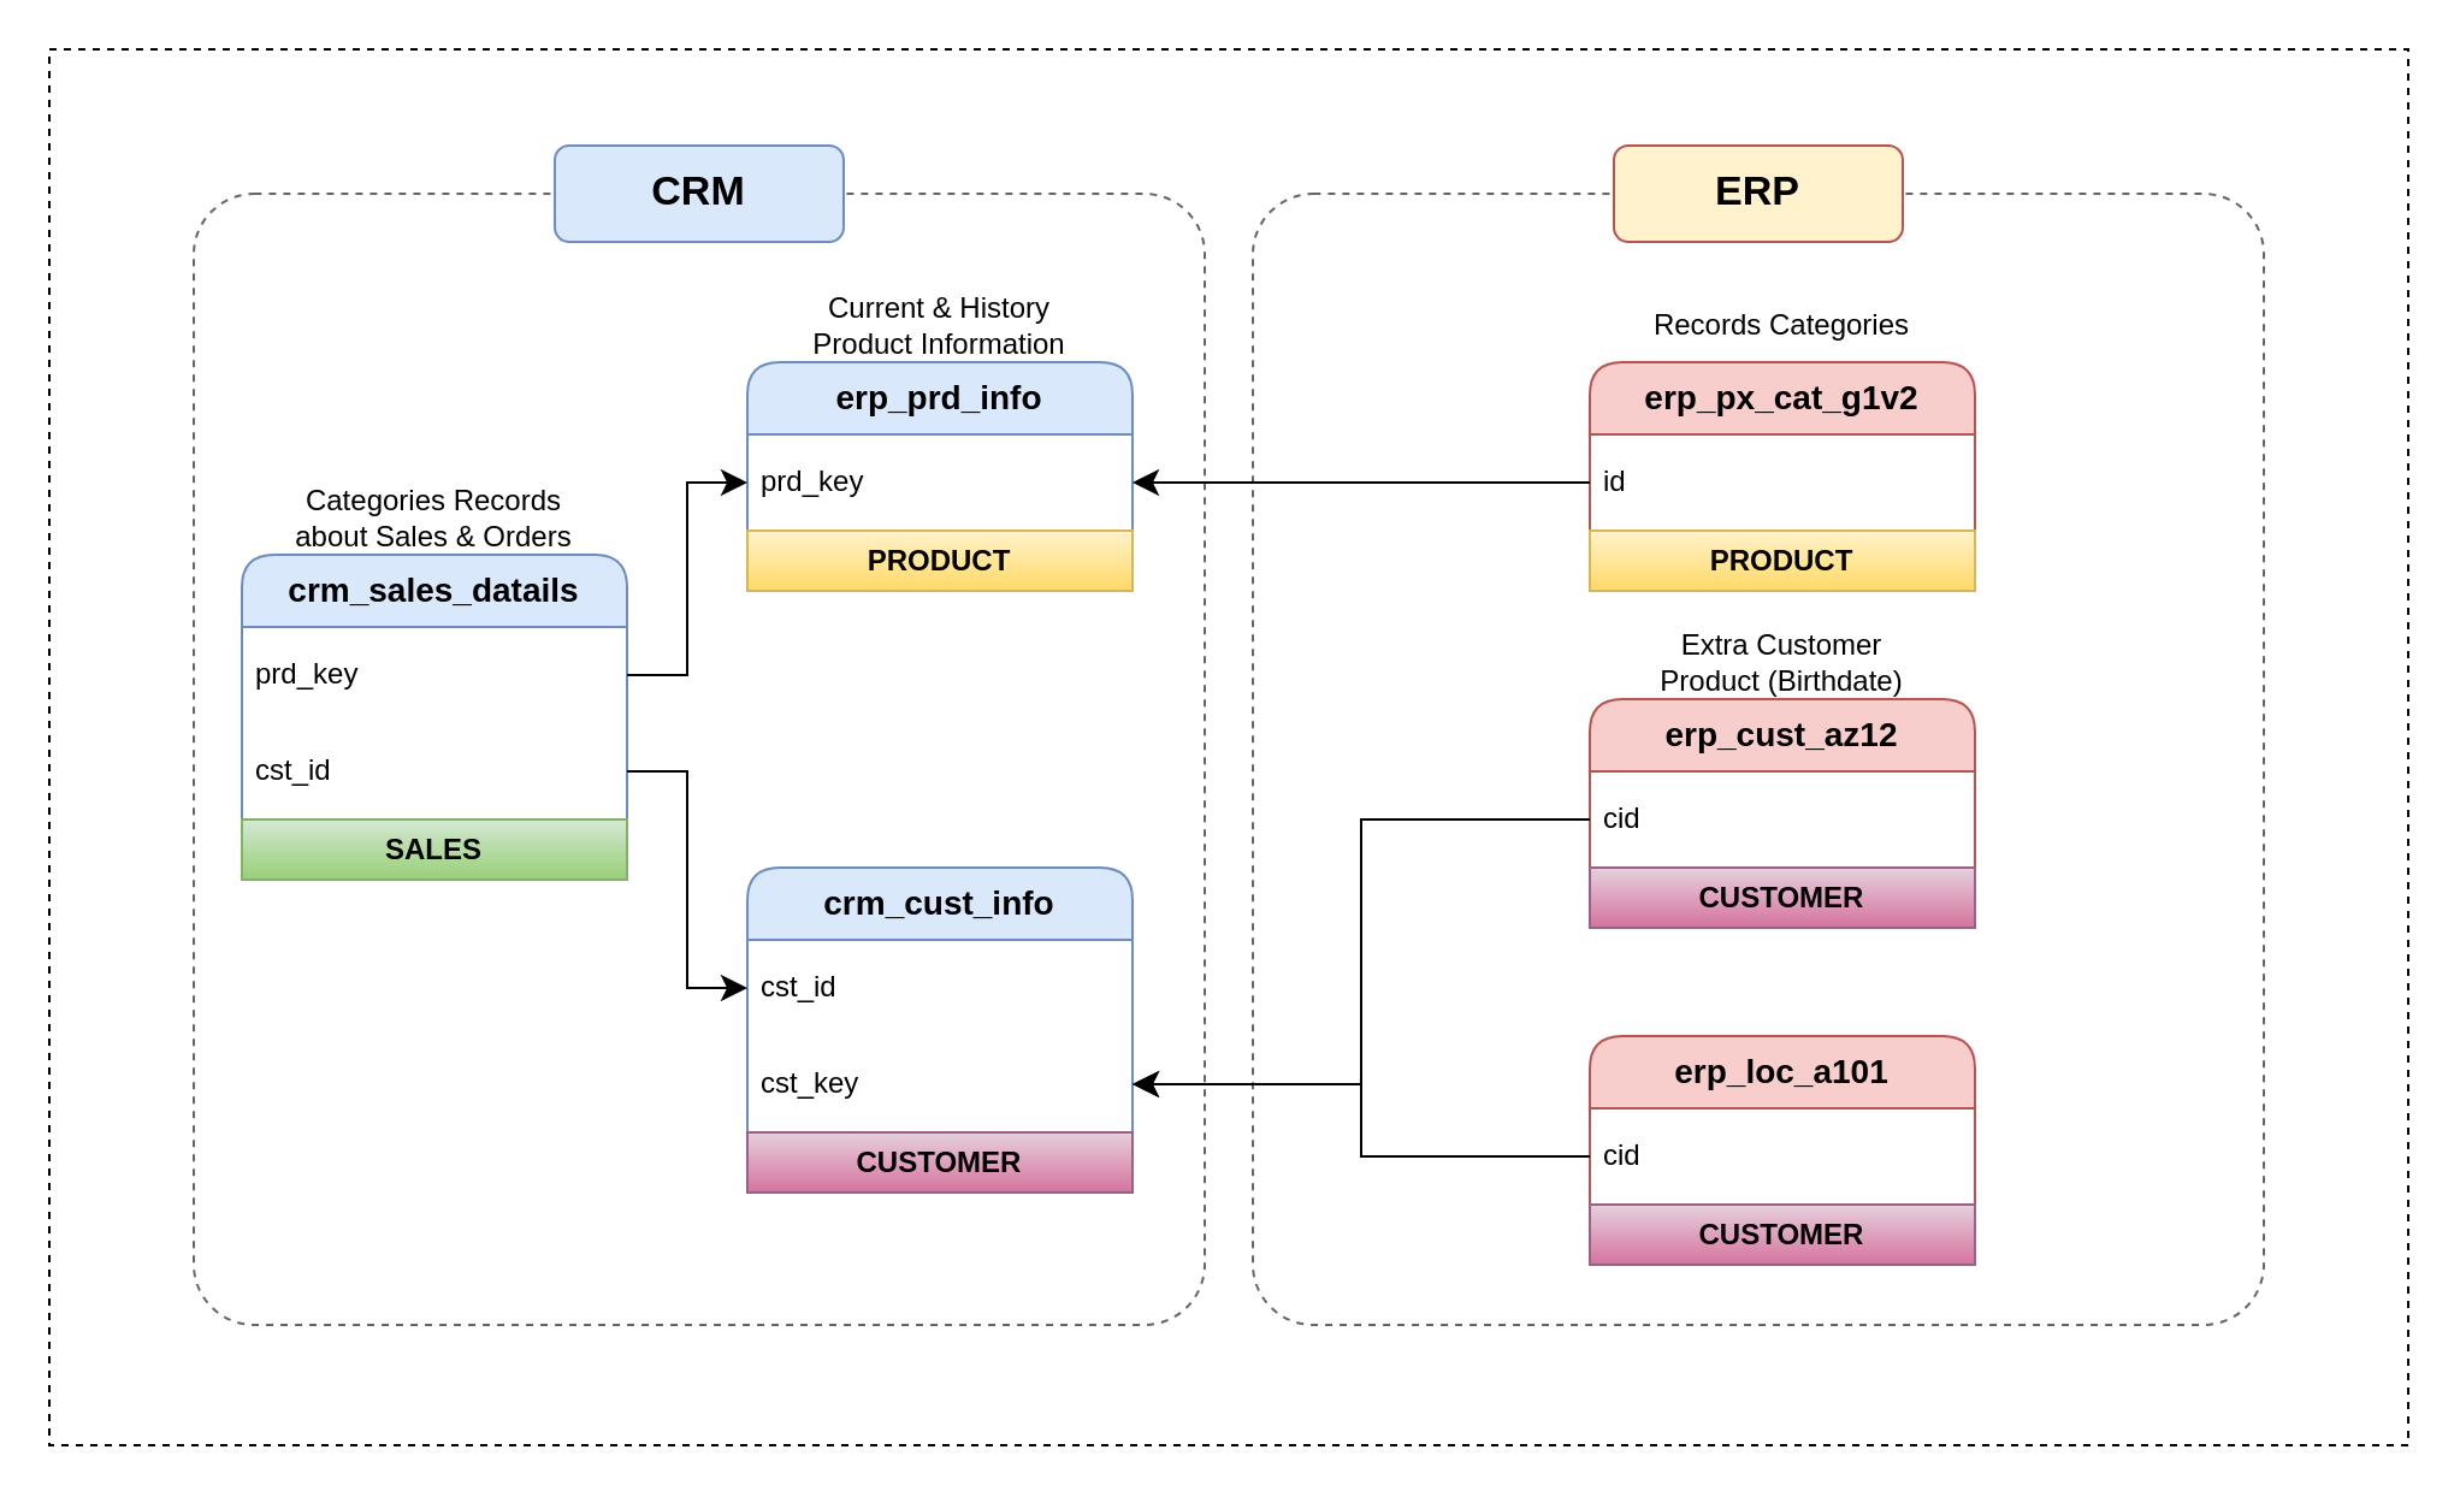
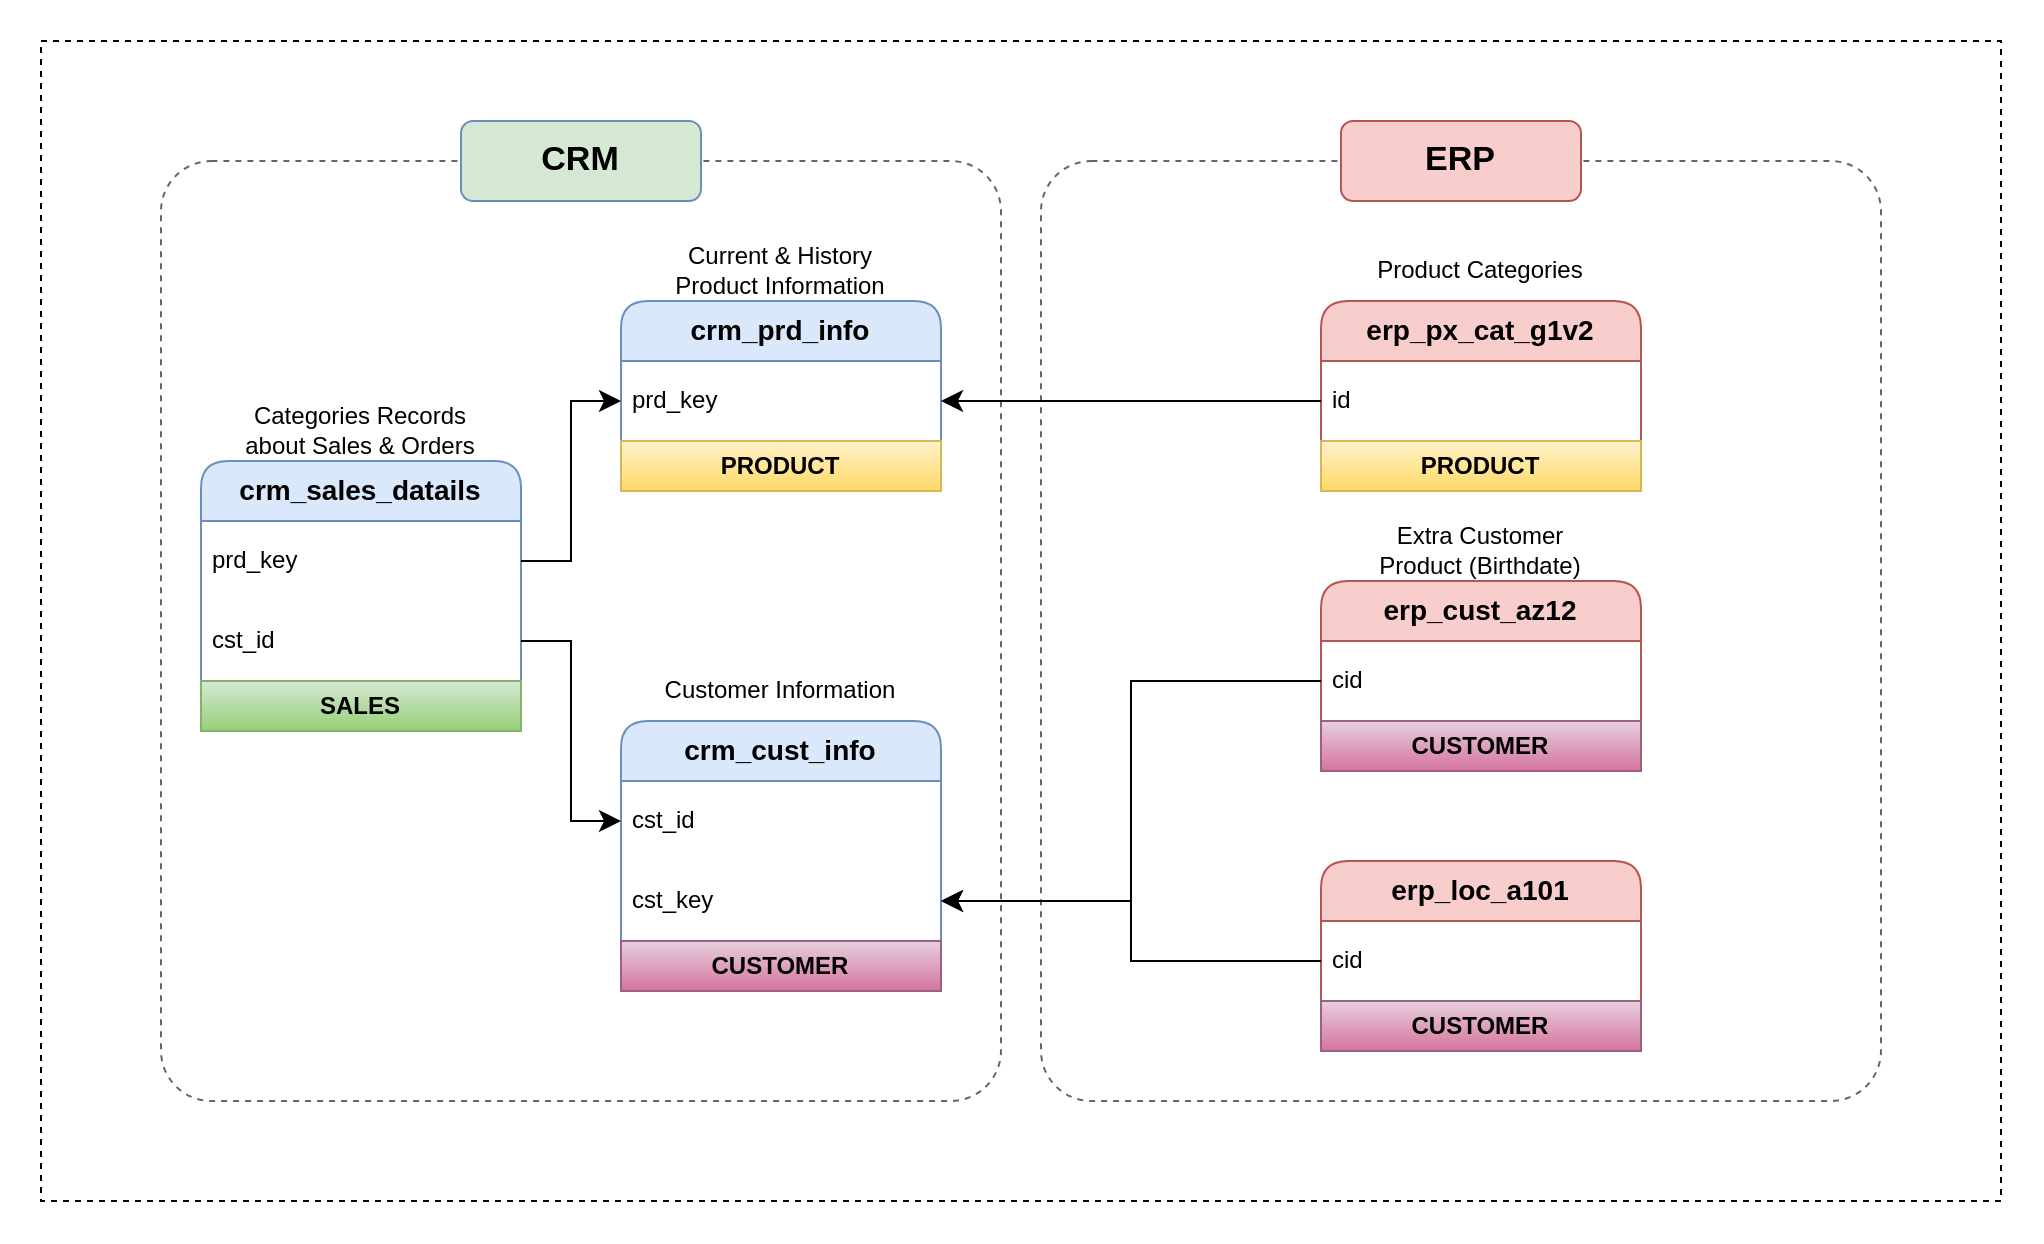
  <mxCell id="0" />
  <mxCell id="1" parent="0" />
  <mxCell id="2" value="" style="rounded=0;whiteSpace=wrap;html=1;fillColor=none;dashed=1;" vertex="1" parent="1"><mxGeometry x="20" y="20" width="980" height="580" as="geometry" /></mxCell>
  <mxCell id="3" value="" style="rounded=1;whiteSpace=wrap;html=1;arcSize=6;dashed=1;fillColor=none;fontSize=13;fontColor=#333333;strokeColor=#666666;" vertex="1" parent="1"><mxGeometry x="80" y="80" width="420" height="470" as="geometry" /></mxCell>
  <mxCell id="4" value="" style="rounded=1;whiteSpace=wrap;html=1;arcSize=6;dashed=1;fillColor=none;fontColor=#333333;strokeColor=#666666;" vertex="1" parent="1"><mxGeometry x="520" y="80" width="420" height="470" as="geometry" /></mxCell>
  <mxCell id="5" value="&lt;font style=&quot;font-size: 14px;&quot;&gt;&lt;b&gt;crm_cust_info&lt;/b&gt;&lt;/font&gt;" style="swimlane;fontStyle=0;childLayout=stackLayout;horizontal=1;startSize=30;horizontalStack=0;resizeParent=1;resizeParentMax=0;resizeLast=0;collapsible=1;marginBottom=0;whiteSpace=wrap;html=1;rounded=1;fillColor=#dae8fc;strokeColor=#6c8ebf;" vertex="1" parent="1"><mxGeometry x="310" y="360" width="160" height="135" as="geometry"><mxRectangle x="240" y="210" width="120" height="30" as="alternateBounds" /></mxGeometry></mxCell>
  <mxCell id="6" value="cst_id" style="text;align=left;verticalAlign=middle;spacingLeft=4;spacingRight=4;overflow=hidden;points=[[0,0.5],[1,0.5]];portConstraint=eastwest;rotatable=0;whiteSpace=wrap;html=1;" vertex="1" parent="5"><mxGeometry y="30" width="160" height="40" as="geometry" /></mxCell>
  <mxCell id="7" value="cst_key" style="text;align=left;verticalAlign=middle;spacingLeft=4;spacingRight=4;overflow=hidden;points=[[0,0.5],[1,0.5]];portConstraint=eastwest;rotatable=0;whiteSpace=wrap;html=1;" vertex="1" parent="5"><mxGeometry y="70" width="160" height="40" as="geometry" /></mxCell>
  <mxCell id="8" value="CUSTOMER" style="rounded=0;whiteSpace=wrap;html=1;fillColor=#e6d0de;strokeColor=#996185;fontStyle=1;gradientColor=#d5739d;" vertex="1" parent="5"><mxGeometry y="110" width="160" height="25" as="geometry" /></mxCell>
- <mxCell id="10" value="&lt;font style=&quot;font-size: 14px;&quot;&gt;&lt;b&gt;erp_prd_info&lt;/b&gt;&lt;/font&gt;" style="swimlane;fontStyle=0;childLayout=stackLayout;horizontal=1;startSize=30;horizontalStack=0;resizeParent=1;resizeParentMax=0;resizeLast=0;collapsible=1;marginBottom=0;whiteSpace=wrap;html=1;rounded=1;fillColor=#dae8fc;strokeColor=#6c8ebf;" vertex="1" parent="1"><mxGeometry x="310" y="150" width="160" height="95" as="geometry"><mxRectangle x="240" y="210" width="120" height="30" as="alternateBounds" /></mxGeometry></mxCell>
+ <mxCell id="9" value="Customer Information" style="text;html=1;whiteSpace=wrap;strokeColor=none;fillColor=none;align=center;verticalAlign=middle;rounded=0;" vertex="1" parent="1"><mxGeometry x="325" y="330" width="130" height="30" as="geometry" /></mxCell>
+ <mxCell id="10" value="&lt;font style=&quot;font-size: 14px;&quot;&gt;&lt;b&gt;crm_prd_info&lt;/b&gt;&lt;/font&gt;" style="swimlane;fontStyle=0;childLayout=stackLayout;horizontal=1;startSize=30;horizontalStack=0;resizeParent=1;resizeParentMax=0;resizeLast=0;collapsible=1;marginBottom=0;whiteSpace=wrap;html=1;rounded=1;fillColor=#dae8fc;strokeColor=#6c8ebf;" vertex="1" parent="1"><mxGeometry x="310" y="150" width="160" height="95" as="geometry"><mxRectangle x="240" y="210" width="120" height="30" as="alternateBounds" /></mxGeometry></mxCell>
  <mxCell id="11" value="prd_key" style="text;align=left;verticalAlign=middle;spacingLeft=4;spacingRight=4;overflow=hidden;points=[[0,0.5],[1,0.5]];portConstraint=eastwest;rotatable=0;whiteSpace=wrap;html=1;" vertex="1" parent="10"><mxGeometry y="30" width="160" height="40" as="geometry" /></mxCell>
  <mxCell id="12" value="PRODUCT" style="rounded=0;whiteSpace=wrap;html=1;fillColor=#fff2cc;strokeColor=#d6b656;fontStyle=1;gradientColor=#ffd966;" vertex="1" parent="10"><mxGeometry y="70" width="160" height="25" as="geometry" /></mxCell>
  <mxCell id="13" value="Current &amp;amp; History Product Information" style="text;html=1;whiteSpace=wrap;strokeColor=none;fillColor=none;align=center;verticalAlign=middle;rounded=0;" vertex="1" parent="1"><mxGeometry x="325" y="120" width="130" height="30" as="geometry" /></mxCell>
  <mxCell id="14" value="&lt;font style=&quot;font-size: 14px;&quot;&gt;&lt;b&gt;crm_sales_datails&lt;/b&gt;&lt;/font&gt;" style="swimlane;fontStyle=0;childLayout=stackLayout;horizontal=1;startSize=30;horizontalStack=0;resizeParent=1;resizeParentMax=0;resizeLast=0;collapsible=1;marginBottom=0;whiteSpace=wrap;html=1;rounded=1;fillColor=#dae8fc;strokeColor=#6c8ebf;" vertex="1" parent="1"><mxGeometry x="100" y="230" width="160" height="135" as="geometry"><mxRectangle x="240" y="210" width="120" height="30" as="alternateBounds" /></mxGeometry></mxCell>
  <mxCell id="15" value="prd_key" style="text;align=left;verticalAlign=middle;spacingLeft=4;spacingRight=4;overflow=hidden;points=[[0,0.5],[1,0.5]];portConstraint=eastwest;rotatable=0;whiteSpace=wrap;html=1;" vertex="1" parent="14"><mxGeometry y="30" width="160" height="40" as="geometry" /></mxCell>
  <mxCell id="16" value="cst_id" style="text;align=left;verticalAlign=middle;spacingLeft=4;spacingRight=4;overflow=hidden;points=[[0,0.5],[1,0.5]];portConstraint=eastwest;rotatable=0;whiteSpace=wrap;html=1;" vertex="1" parent="14"><mxGeometry y="70" width="160" height="40" as="geometry" /></mxCell>
  <mxCell id="17" value="SALES" style="rounded=0;whiteSpace=wrap;html=1;fillColor=#d5e8d4;strokeColor=#82b366;fontStyle=1;gradientColor=#97d077;" vertex="1" parent="14"><mxGeometry y="110" width="160" height="25" as="geometry" /></mxCell>
  <mxCell id="18" value="Categories Records about Sales &amp;amp; Orders" style="text;html=1;whiteSpace=wrap;strokeColor=none;fillColor=none;align=center;verticalAlign=middle;rounded=0;" vertex="1" parent="1"><mxGeometry x="115" y="200" width="130" height="30" as="geometry" /></mxCell>
  <mxCell id="19" value="" style="edgeStyle=elbowEdgeStyle;elbow=horizontal;endArrow=classic;html=1;curved=0;rounded=0;endSize=8;startSize=8;exitX=1;exitY=0.5;exitDx=0;exitDy=0;" edge="1" parent="1" source="15" target="11"><mxGeometry width="50" height="50" relative="1" as="geometry"><mxPoint x="390" y="320" as="sourcePoint" /><mxPoint x="440" y="270" as="targetPoint" /></mxGeometry></mxCell>
  <mxCell id="20" value="" style="edgeStyle=elbowEdgeStyle;elbow=horizontal;endArrow=classic;html=1;curved=0;rounded=0;endSize=8;startSize=8;exitX=1;exitY=0.5;exitDx=0;exitDy=0;entryX=0;entryY=0.5;entryDx=0;entryDy=0;" edge="1" parent="1" source="16" target="6"><mxGeometry width="50" height="50" relative="1" as="geometry"><mxPoint x="390" y="405" as="sourcePoint" /><mxPoint x="474" y="300" as="targetPoint" /></mxGeometry></mxCell>
  <mxCell id="21" value="&lt;font style=&quot;font-size: 14px;&quot;&gt;&lt;b&gt;erp_cust_az12&lt;/b&gt;&lt;/font&gt;" style="swimlane;fontStyle=0;childLayout=stackLayout;horizontal=1;startSize=30;horizontalStack=0;resizeParent=1;resizeParentMax=0;resizeLast=0;collapsible=1;marginBottom=0;whiteSpace=wrap;html=1;rounded=1;fillColor=#f8cecc;strokeColor=#b85450;" vertex="1" parent="1"><mxGeometry x="660" y="290" width="160" height="95" as="geometry"><mxRectangle x="240" y="210" width="120" height="30" as="alternateBounds" /></mxGeometry></mxCell>
  <mxCell id="22" value="cid" style="text;align=left;verticalAlign=middle;spacingLeft=4;spacingRight=4;overflow=hidden;points=[[0,0.5],[1,0.5]];portConstraint=eastwest;rotatable=0;whiteSpace=wrap;html=1;" vertex="1" parent="21"><mxGeometry y="30" width="160" height="40" as="geometry" /></mxCell>
  <mxCell id="23" value="CUSTOMER" style="rounded=0;whiteSpace=wrap;html=1;fillColor=#e6d0de;strokeColor=#996185;fontStyle=1;gradientColor=#d5739d;" vertex="1" parent="21"><mxGeometry y="70" width="160" height="25" as="geometry" /></mxCell>
  <mxCell id="24" value="Extra Customer Product (Birthdate)" style="text;html=1;whiteSpace=wrap;strokeColor=none;fillColor=none;align=center;verticalAlign=middle;rounded=0;" vertex="1" parent="1"><mxGeometry x="675" y="260" width="130" height="30" as="geometry" /></mxCell>
  <mxCell id="25" value="" style="edgeStyle=elbowEdgeStyle;elbow=horizontal;endArrow=classic;html=1;curved=0;rounded=0;endSize=8;startSize=8;exitX=0;exitY=0.5;exitDx=0;exitDy=0;entryX=1;entryY=0.5;entryDx=0;entryDy=0;" edge="1" parent="1" source="22" target="7"><mxGeometry width="50" height="50" relative="1" as="geometry"><mxPoint x="570" y="340" as="sourcePoint" /><mxPoint x="620" y="290" as="targetPoint" /></mxGeometry></mxCell>
  <mxCell id="26" value="&lt;font style=&quot;font-size: 14px;&quot;&gt;&lt;b&gt;erp_loc_a101&lt;/b&gt;&lt;/font&gt;" style="swimlane;fontStyle=0;childLayout=stackLayout;horizontal=1;startSize=30;horizontalStack=0;resizeParent=1;resizeParentMax=0;resizeLast=0;collapsible=1;marginBottom=0;whiteSpace=wrap;html=1;rounded=1;fillColor=#f8cecc;strokeColor=#b85450;" vertex="1" parent="1"><mxGeometry x="660" y="430" width="160" height="95" as="geometry"><mxRectangle x="240" y="210" width="120" height="30" as="alternateBounds" /></mxGeometry></mxCell>
  <mxCell id="27" value="cid" style="text;align=left;verticalAlign=middle;spacingLeft=4;spacingRight=4;overflow=hidden;points=[[0,0.5],[1,0.5]];portConstraint=eastwest;rotatable=0;whiteSpace=wrap;html=1;" vertex="1" parent="26"><mxGeometry y="30" width="160" height="40" as="geometry" /></mxCell>
  <mxCell id="28" value="CUSTOMER" style="rounded=0;whiteSpace=wrap;html=1;fillColor=#e6d0de;strokeColor=#996185;fontStyle=1;gradientColor=#d5739d;" vertex="1" parent="26"><mxGeometry y="70" width="160" height="25" as="geometry" /></mxCell>
  <mxCell id="29" value="" style="edgeStyle=elbowEdgeStyle;elbow=horizontal;endArrow=classic;html=1;curved=0;rounded=0;endSize=8;startSize=8;exitX=0;exitY=0.5;exitDx=0;exitDy=0;entryX=1;entryY=0.5;entryDx=0;entryDy=0;" edge="1" parent="1" source="27" target="7"><mxGeometry width="50" height="50" relative="1" as="geometry"><mxPoint x="750" y="370" as="sourcePoint" /><mxPoint x="570" y="620" as="targetPoint" /></mxGeometry></mxCell>
  <mxCell id="30" value="&lt;font style=&quot;font-size: 14px;&quot;&gt;&lt;b&gt;erp_px_cat_g1v2&lt;/b&gt;&lt;/font&gt;" style="swimlane;fontStyle=0;childLayout=stackLayout;horizontal=1;startSize=30;horizontalStack=0;resizeParent=1;resizeParentMax=0;resizeLast=0;collapsible=1;marginBottom=0;whiteSpace=wrap;html=1;rounded=1;fillColor=#f8cecc;strokeColor=#b85450;" vertex="1" parent="1"><mxGeometry x="660" y="150" width="160" height="95" as="geometry"><mxRectangle x="240" y="210" width="120" height="30" as="alternateBounds" /></mxGeometry></mxCell>
  <mxCell id="31" value="id" style="text;align=left;verticalAlign=middle;spacingLeft=4;spacingRight=4;overflow=hidden;points=[[0,0.5],[1,0.5]];portConstraint=eastwest;rotatable=0;whiteSpace=wrap;html=1;" vertex="1" parent="30"><mxGeometry y="30" width="160" height="40" as="geometry" /></mxCell>
  <mxCell id="32" value="PRODUCT" style="rounded=0;whiteSpace=wrap;html=1;fillColor=#fff2cc;strokeColor=#d6b656;fontStyle=1;gradientColor=#ffd966;" vertex="1" parent="30"><mxGeometry y="70" width="160" height="25" as="geometry" /></mxCell>
- <mxCell id="33" value="Records Categories" style="text;html=1;whiteSpace=wrap;strokeColor=none;fillColor=none;align=center;verticalAlign=middle;rounded=0;" vertex="1" parent="1"><mxGeometry x="675" y="120" width="130" height="30" as="geometry" /></mxCell>
+ <mxCell id="33" value="Product Categories" style="text;html=1;whiteSpace=wrap;strokeColor=none;fillColor=none;align=center;verticalAlign=middle;rounded=0;" vertex="1" parent="1"><mxGeometry x="675" y="120" width="130" height="30" as="geometry" /></mxCell>
  <mxCell id="34" value="" style="edgeStyle=elbowEdgeStyle;elbow=horizontal;endArrow=classic;html=1;curved=0;rounded=0;endSize=8;startSize=8;exitX=0;exitY=0.5;exitDx=0;exitDy=0;entryX=1;entryY=0.5;entryDx=0;entryDy=0;" edge="1" parent="1" source="31" target="11"><mxGeometry width="50" height="50" relative="1" as="geometry"><mxPoint x="750" y="420" as="sourcePoint" /><mxPoint x="560" y="480" as="targetPoint" /></mxGeometry></mxCell>
- <mxCell id="35" value="&lt;b&gt;CRM&lt;/b&gt;" style="rounded=1;whiteSpace=wrap;html=1;fontSize=17;fillColor=#dae8fc;strokeColor=#6c8ebf;" vertex="1" parent="1"><mxGeometry x="230" y="60" width="120" height="40" as="geometry" /></mxCell>
- <mxCell id="36" value="&lt;b&gt;ERP&lt;/b&gt;" style="rounded=1;whiteSpace=wrap;html=1;fontSize=17;fillColor=#fff2cc;strokeColor=#b85450;" vertex="1" parent="1"><mxGeometry x="670" y="60" width="120" height="40" as="geometry" /></mxCell>
+ <mxCell id="35" value="&lt;b&gt;CRM&lt;/b&gt;" style="rounded=1;whiteSpace=wrap;html=1;fontSize=17;fillColor=#d5e8d4;strokeColor=#6c8ebf;" vertex="1" parent="1"><mxGeometry x="230" y="60" width="120" height="40" as="geometry" /></mxCell>
+ <mxCell id="36" value="&lt;b&gt;ERP&lt;/b&gt;" style="rounded=1;whiteSpace=wrap;html=1;fontSize=17;fillColor=#f8cecc;strokeColor=#b85450;" vertex="1" parent="1"><mxGeometry x="670" y="60" width="120" height="40" as="geometry" /></mxCell>
